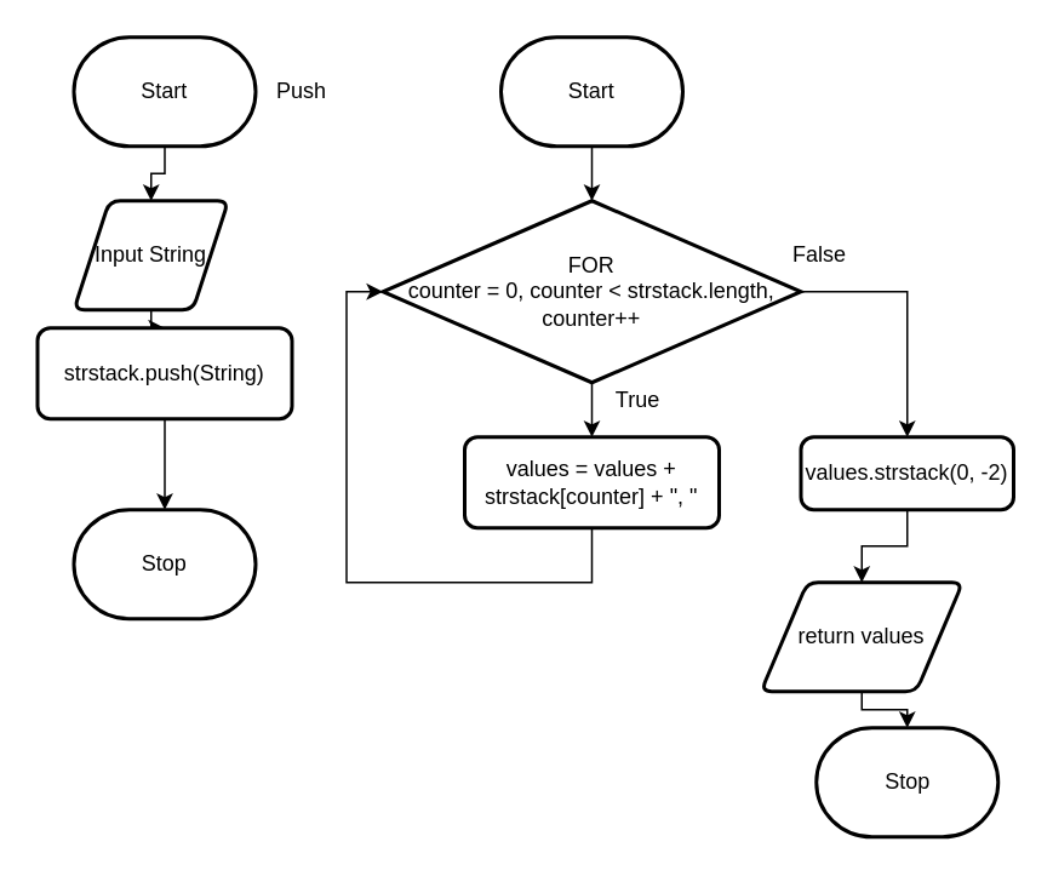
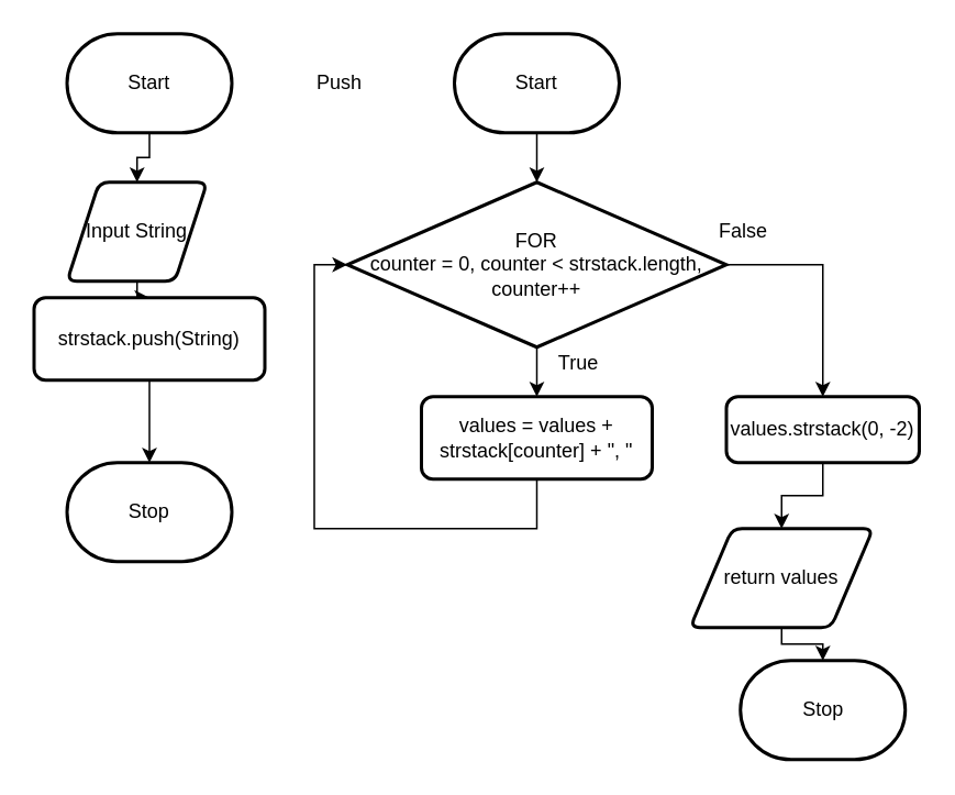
  <mxCell id="0" />
  <mxCell id="1" parent="0" />
  <mxCell id="2" value="" style="edgeStyle=orthogonalEdgeStyle;shape=connector;rounded=0;html=1;labelBackgroundColor=default;strokeColor=default;fontFamily=Helvetica;fontSize=11;fontColor=default;endArrow=classic;" parent="1" source="3" target="8" edge="1"><mxGeometry relative="1" as="geometry" /></mxCell>
  <mxCell id="3" value="Start" style="strokeWidth=2;html=1;shape=mxgraph.flowchart.terminator;whiteSpace=wrap;" parent="1" vertex="1"><mxGeometry x="40" y="20" width="100" height="60" as="geometry" /></mxCell>
- <mxCell id="4" value="Push" style="text;html=1;align=center;verticalAlign=middle;resizable=0;points=[];autosize=1;strokeColor=none;fillColor=none;" parent="1" vertex="1"><mxGeometry x="140" y="35" width="50" height="30" as="geometry" /></mxCell>
+ <mxCell id="4" value="Push" style="text;html=1;align=center;verticalAlign=middle;resizable=0;points=[];autosize=1;strokeColor=none;fillColor=none;" parent="1" vertex="1"><mxGeometry x="180" y="35" width="50" height="30" as="geometry" /></mxCell>
  <mxCell id="5" value="" style="edgeStyle=orthogonalEdgeStyle;rounded=0;html=1;" parent="1" source="6" target="16" edge="1"><mxGeometry relative="1" as="geometry" /></mxCell>
  <mxCell id="6" value="Start" style="strokeWidth=2;html=1;shape=mxgraph.flowchart.terminator;whiteSpace=wrap;" parent="1" vertex="1"><mxGeometry x="275" y="20" width="100" height="60" as="geometry" /></mxCell>
  <mxCell id="7" style="edgeStyle=orthogonalEdgeStyle;shape=connector;rounded=0;html=1;entryX=0.5;entryY=0;entryDx=0;entryDy=0;labelBackgroundColor=default;strokeColor=default;fontFamily=Helvetica;fontSize=11;fontColor=default;endArrow=classic;" parent="1" source="8" target="10" edge="1"><mxGeometry relative="1" as="geometry" /></mxCell>
  <mxCell id="8" value="Input String" style="shape=parallelogram;html=1;strokeWidth=2;perimeter=parallelogramPerimeter;whiteSpace=wrap;rounded=1;arcSize=12;size=0.23;" parent="1" vertex="1"><mxGeometry x="40" y="110" width="85" height="60" as="geometry" /></mxCell>
  <mxCell id="9" value="" style="edgeStyle=orthogonalEdgeStyle;shape=connector;rounded=0;html=1;labelBackgroundColor=default;strokeColor=default;fontFamily=Helvetica;fontSize=11;fontColor=default;endArrow=classic;" parent="1" source="10" target="11" edge="1"><mxGeometry relative="1" as="geometry" /></mxCell>
  <mxCell id="10" value="strstack.push(String)" style="rounded=1;whiteSpace=wrap;html=1;absoluteArcSize=1;arcSize=14;strokeWidth=2;" parent="1" vertex="1"><mxGeometry x="20" y="180" width="140" height="50" as="geometry" /></mxCell>
  <mxCell id="11" value="Stop" style="strokeWidth=2;html=1;shape=mxgraph.flowchart.terminator;whiteSpace=wrap;" parent="1" vertex="1"><mxGeometry x="40" y="280" width="100" height="60" as="geometry" /></mxCell>
  <mxCell id="12" style="edgeStyle=orthogonalEdgeStyle;html=1;entryX=0;entryY=0.5;entryDx=0;entryDy=0;entryPerimeter=0;rounded=0;" parent="1" source="13" target="16" edge="1"><mxGeometry relative="1" as="geometry"><Array as="points"><mxPoint x="325" y="320" /><mxPoint x="190" y="320" /><mxPoint x="190" y="160" /></Array></mxGeometry></mxCell>
  <mxCell id="13" value="values = values + strstack[counter] + &quot;, &quot;" style="rounded=1;whiteSpace=wrap;html=1;absoluteArcSize=1;arcSize=14;strokeWidth=2;" parent="1" vertex="1"><mxGeometry x="255" y="240" width="140" height="50" as="geometry" /></mxCell>
  <mxCell id="14" value="" style="edgeStyle=none;html=1;" parent="1" source="16" target="13" edge="1"><mxGeometry relative="1" as="geometry" /></mxCell>
  <mxCell id="15" style="edgeStyle=orthogonalEdgeStyle;shape=connector;rounded=0;html=1;entryX=0.5;entryY=0;entryDx=0;entryDy=0;labelBackgroundColor=default;strokeColor=default;fontFamily=Helvetica;fontSize=12;fontColor=default;endArrow=classic;" parent="1" source="16" target="18" edge="1"><mxGeometry relative="1" as="geometry"><Array as="points"><mxPoint x="499" y="160" /></Array></mxGeometry></mxCell>
  <mxCell id="16" value="FOR&lt;br&gt;counter = 0, counter &amp;lt; strstack.length, counter++" style="strokeWidth=2;html=1;shape=mxgraph.flowchart.decision;whiteSpace=wrap;" parent="1" vertex="1"><mxGeometry x="210" y="110" width="230" height="100" as="geometry" /></mxCell>
  <mxCell id="17" value="" style="edgeStyle=orthogonalEdgeStyle;shape=connector;rounded=0;html=1;labelBackgroundColor=default;strokeColor=default;fontFamily=Helvetica;fontSize=12;fontColor=default;endArrow=classic;" parent="1" source="18" target="20" edge="1"><mxGeometry relative="1" as="geometry" /></mxCell>
  <mxCell id="18" value="&lt;font style=&quot;font-size: 12px;&quot;&gt;values.strstack(0, -2)&lt;/font&gt;" style="rounded=1;whiteSpace=wrap;html=1;absoluteArcSize=1;arcSize=14;strokeWidth=2;fontFamily=Helvetica;fontSize=11;fontColor=default;" parent="1" vertex="1"><mxGeometry x="440" y="240" width="117" height="40" as="geometry" /></mxCell>
  <mxCell id="19" value="" style="edgeStyle=orthogonalEdgeStyle;shape=connector;rounded=0;html=1;labelBackgroundColor=default;strokeColor=default;fontFamily=Helvetica;fontSize=12;fontColor=default;endArrow=classic;" parent="1" source="20" target="21" edge="1"><mxGeometry relative="1" as="geometry" /></mxCell>
  <mxCell id="20" value="return values" style="shape=parallelogram;html=1;strokeWidth=2;perimeter=parallelogramPerimeter;whiteSpace=wrap;rounded=1;arcSize=12;size=0.23;fontFamily=Helvetica;fontSize=12;fontColor=default;" parent="1" vertex="1"><mxGeometry x="418" y="320" width="111" height="60" as="geometry" /></mxCell>
  <mxCell id="21" value="Stop" style="strokeWidth=2;html=1;shape=mxgraph.flowchart.terminator;whiteSpace=wrap;" parent="1" vertex="1"><mxGeometry x="448.5" y="400" width="100" height="60" as="geometry" /></mxCell>
  <mxCell id="22" value="True" style="text;html=1;align=center;verticalAlign=middle;resizable=0;points=[];autosize=1;strokeColor=none;fillColor=none;fontSize=12;fontFamily=Helvetica;fontColor=default;" parent="1" vertex="1"><mxGeometry x="325" y="205" width="50" height="30" as="geometry" /></mxCell>
  <mxCell id="23" value="False" style="text;html=1;align=center;verticalAlign=middle;resizable=0;points=[];autosize=1;strokeColor=none;fillColor=none;fontSize=12;fontFamily=Helvetica;fontColor=default;" parent="1" vertex="1"><mxGeometry x="425" y="125" width="50" height="30" as="geometry" /></mxCell>
